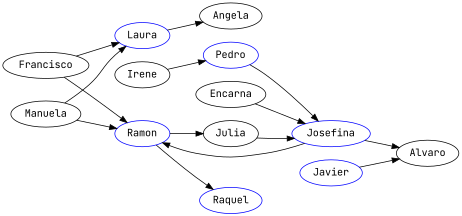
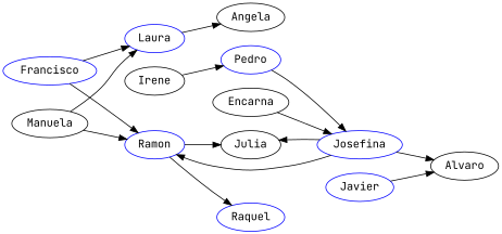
  strict digraph {
    fontname="JetBrains Mono"
    rankdir=LR
    node [color=black fontname="JetBrains Mono"]
    edge [color=black fontname="JetBrains Mono"]
-   n1 [label=Francisco]
+   n1 [color=blue label=Francisco]
    n2 [color=blue label=Laura]
    n3 [color=blue label=Ramon]
    n4 [label=Angela]
    n5 [color=blue label=Raquel]
    n6 [label=Julia]
    n7 [label=Manuela]
    n8 [label=Irene]
    n9 [color=blue label=Pedro]
    n10 [color=blue label=Josefina]
    n11 [label=Alvaro]
    n12 [label=Encarna]
    n13 [color=blue label=Javier]
    n1 -> n2
    n1 -> n3
    n2 -> n4
    n3 -> n5
    n3 -> n6
    n7 -> n2
    n7 -> n3
    n8 -> n9
    n9 -> n10
    n10 -> n3
-   n6 -> n10
+   n10 -> n6
    n10 -> n11
    n12 -> n10
    n13 -> n11
  }
